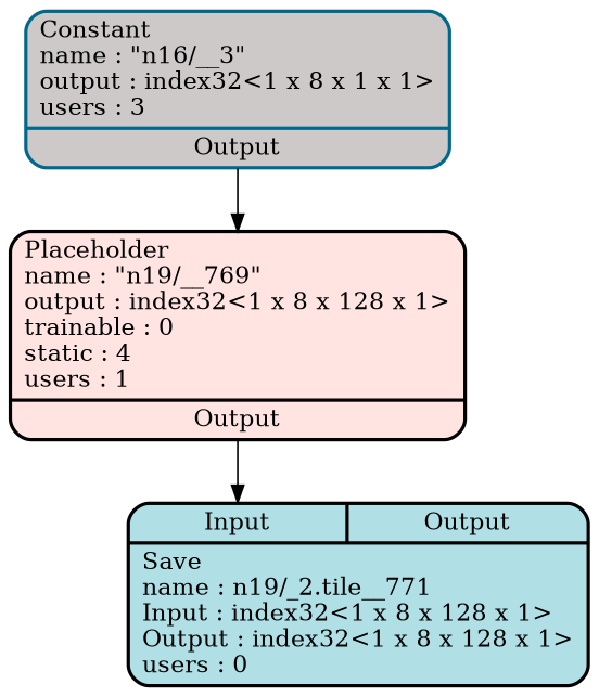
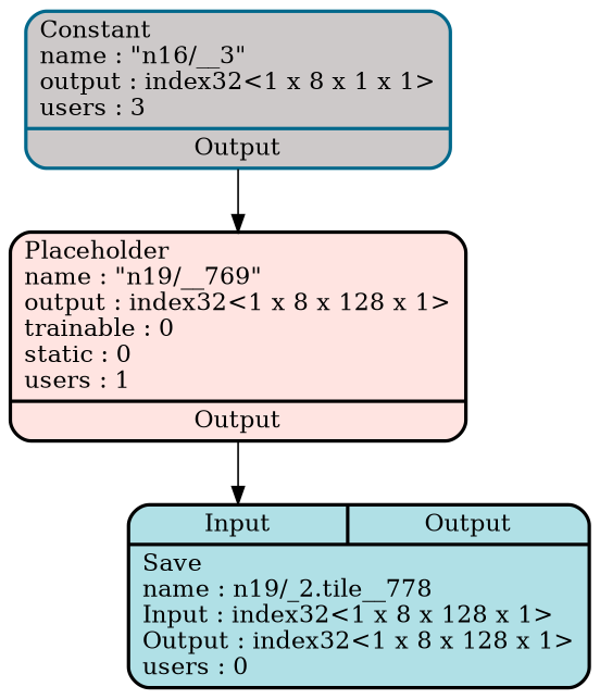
  digraph {
    rankdir=TB
    node [penwidth=2 shape=record style="filled,rounded"]
-   n1 [fillcolor=PowderBlue label="{{<Input>Input|<Output>Output}|{Save\lname : n19/_2.tile__771\lInput : index32\<1 x 8 x 128 x 1\>\lOutput : index32\<1 x 8 x 128 x 1\>\lusers : 0\l}}"]
-   n2 [fillcolor=MistyRose1 label="{{Placeholder\lname : \"n19/__769\"\loutput : index32\<1 x 8 x 128 x 1\>\ltrainable : 0\lstatic : 4\lusers : 1\l}|{<Output>Output}}"]
+   n1 [fillcolor=PowderBlue label="{{<Input>Input|<Output>Output}|{Save\lname : n19/_2.tile__778\lInput : index32\<1 x 8 x 128 x 1\>\lOutput : index32\<1 x 8 x 128 x 1\>\lusers : 0\l}}"]
+   n2 [fillcolor=MistyRose1 label="{{Placeholder\lname : \"n19/__769\"\loutput : index32\<1 x 8 x 128 x 1\>\ltrainable : 0\lstatic : 0\lusers : 1\l}|{<Output>Output}}"]
    n3 [color=DeepSkyBlue4 fillcolor=Snow3 label="{{Constant\lname : \"n16/__3\"\loutput : index32\<1 x 8 x 1 x 1\>\lusers : 3\l}|{<Output>Output}}"]
    n2 -> n1 [headport=Input tailport=Result]
    n3 -> n2 [headport=Small tailport=Output]
  }
